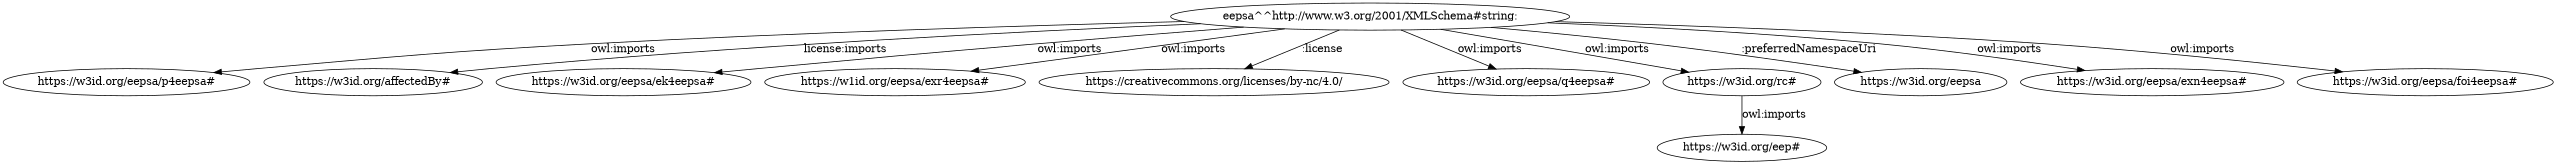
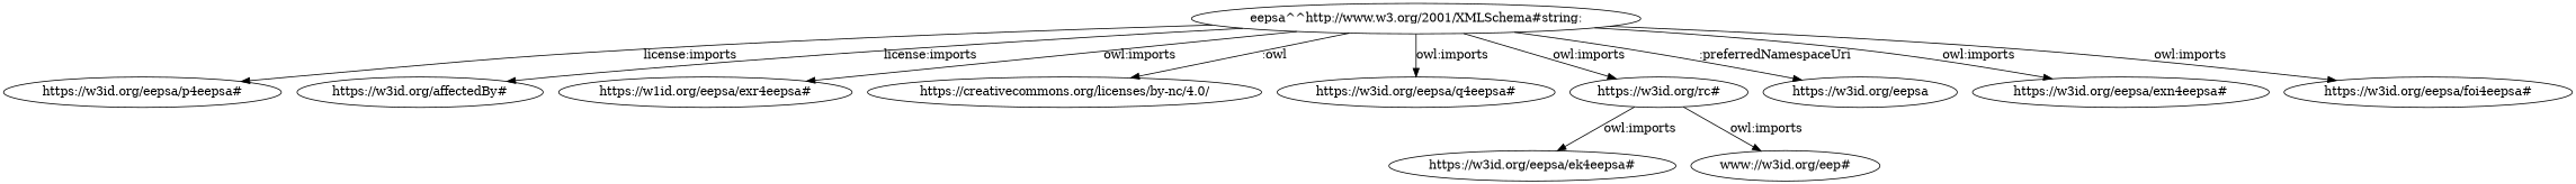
  digraph {
    rankdir=TB
    "eepsa^^http://www.w3.org/2001/XMLSchema#string:"
    "https://w3id.org/eepsa/p4eepsa#"
    "https://w3id.org/affectedBy#"
    "https://w3id.org/eepsa/ek4eepsa#"
    n5 [label="https://w1id.org/eepsa/exr4eepsa#"]
    "https://creativecommons.org/licenses/by-nc/4.0/"
    "https://w3id.org/eepsa/q4eepsa#"
    "https://w3id.org/rc#"
    "https://w3id.org/eepsa"
    "https://w3id.org/eepsa/exn4eepsa#"
    "https://w3id.org/eepsa/foi4eepsa#"
-   "https://w3id.org/eep#"
-   "eepsa^^http://www.w3.org/2001/XMLSchema#string:" -> "https://w3id.org/eepsa/p4eepsa#" [label="owl:imports"]
+   "https://w3id.org/eep#" [label="www://w3id.org/eep#"]
+   "eepsa^^http://www.w3.org/2001/XMLSchema#string:" -> "https://w3id.org/eepsa/p4eepsa#" [label="license:imports"]
    "eepsa^^http://www.w3.org/2001/XMLSchema#string:" -> "https://w3id.org/affectedBy#" [label="license:imports"]
-   "eepsa^^http://www.w3.org/2001/XMLSchema#string:" -> "https://w3id.org/eepsa/ek4eepsa#" [label="owl:imports"]
+   "https://w3id.org/rc#" -> "https://w3id.org/eepsa/ek4eepsa#" [label="owl:imports"]
    "eepsa^^http://www.w3.org/2001/XMLSchema#string:" -> n5 [label="owl:imports"]
-   "eepsa^^http://www.w3.org/2001/XMLSchema#string:" -> "https://creativecommons.org/licenses/by-nc/4.0/" [label=":license"]
+   "eepsa^^http://www.w3.org/2001/XMLSchema#string:" -> "https://creativecommons.org/licenses/by-nc/4.0/" [label=":owl"]
    "eepsa^^http://www.w3.org/2001/XMLSchema#string:" -> "https://w3id.org/eepsa/q4eepsa#" [label="owl:imports"]
    "eepsa^^http://www.w3.org/2001/XMLSchema#string:" -> "https://w3id.org/rc#" [label="owl:imports"]
    "eepsa^^http://www.w3.org/2001/XMLSchema#string:" -> "https://w3id.org/eepsa" [label=":preferredNamespaceUri"]
    "eepsa^^http://www.w3.org/2001/XMLSchema#string:" -> "https://w3id.org/eepsa/exn4eepsa#" [label="owl:imports"]
    "eepsa^^http://www.w3.org/2001/XMLSchema#string:" -> "https://w3id.org/eepsa/foi4eepsa#" [label="owl:imports"]
    "https://w3id.org/rc#" -> "https://w3id.org/eep#" [label="owl:imports"]
  }
